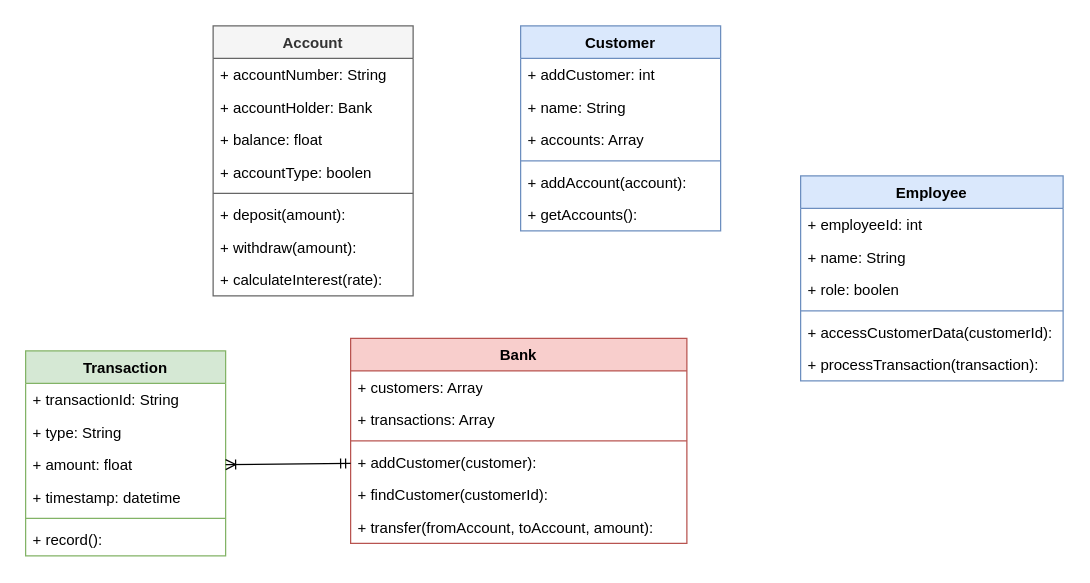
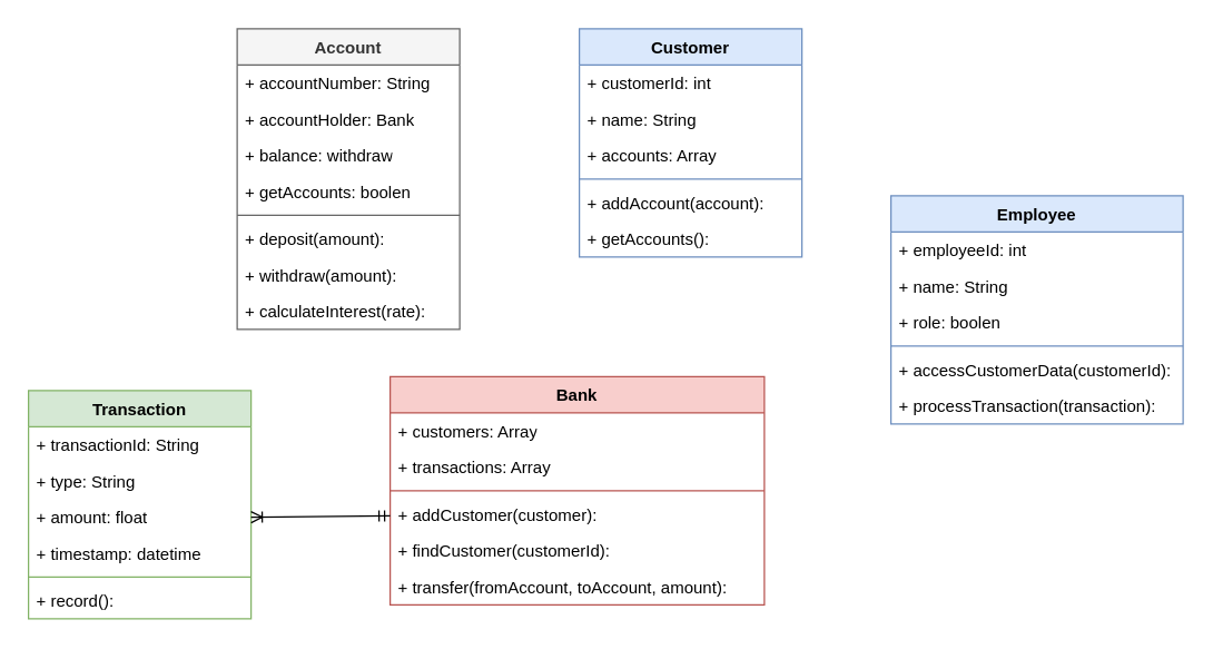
  <mxCell id="0" />
  <mxCell id="1" parent="0" />
  <mxCell id="2" value="Account" style="swimlane;fontStyle=1;align=center;verticalAlign=top;childLayout=stackLayout;horizontal=1;startSize=26;horizontalStack=0;resizeParent=1;resizeParentMax=0;resizeLast=0;collapsible=1;marginBottom=0;whiteSpace=wrap;html=1;fillColor=#f5f5f5;fontColor=#333333;strokeColor=#666666;" vertex="1" parent="1"><mxGeometry x="170" y="20" width="160" height="216" as="geometry" /></mxCell>
  <mxCell id="3" value="+ accountNumber: String" style="text;strokeColor=none;fillColor=none;align=left;verticalAlign=top;spacingLeft=4;spacingRight=4;overflow=hidden;rotatable=0;points=[[0,0.5],[1,0.5]];portConstraint=eastwest;whiteSpace=wrap;html=1;" vertex="1" parent="2"><mxGeometry y="26" width="160" height="26" as="geometry" /></mxCell>
  <mxCell id="4" value="+ accountHolder: Bank" style="text;strokeColor=none;fillColor=none;align=left;verticalAlign=top;spacingLeft=4;spacingRight=4;overflow=hidden;rotatable=0;points=[[0,0.5],[1,0.5]];portConstraint=eastwest;whiteSpace=wrap;html=1;" vertex="1" parent="2"><mxGeometry y="52" width="160" height="26" as="geometry" /></mxCell>
- <mxCell id="5" value="+ balance: float" style="text;strokeColor=none;fillColor=none;align=left;verticalAlign=top;spacingLeft=4;spacingRight=4;overflow=hidden;rotatable=0;points=[[0,0.5],[1,0.5]];portConstraint=eastwest;whiteSpace=wrap;html=1;" vertex="1" parent="2"><mxGeometry y="78" width="160" height="26" as="geometry" /></mxCell>
- <mxCell id="6" value="+ accountType: boolen" style="text;strokeColor=none;fillColor=none;align=left;verticalAlign=top;spacingLeft=4;spacingRight=4;overflow=hidden;rotatable=0;points=[[0,0.5],[1,0.5]];portConstraint=eastwest;whiteSpace=wrap;html=1;" vertex="1" parent="2"><mxGeometry y="104" width="160" height="26" as="geometry" /></mxCell>
+ <mxCell id="5" value="+ balance: withdraw" style="text;strokeColor=none;fillColor=none;align=left;verticalAlign=top;spacingLeft=4;spacingRight=4;overflow=hidden;rotatable=0;points=[[0,0.5],[1,0.5]];portConstraint=eastwest;whiteSpace=wrap;html=1;" vertex="1" parent="2"><mxGeometry y="78" width="160" height="26" as="geometry" /></mxCell>
+ <mxCell id="6" value="+ getAccounts: boolen" style="text;strokeColor=none;fillColor=none;align=left;verticalAlign=top;spacingLeft=4;spacingRight=4;overflow=hidden;rotatable=0;points=[[0,0.5],[1,0.5]];portConstraint=eastwest;whiteSpace=wrap;html=1;" vertex="1" parent="2"><mxGeometry y="104" width="160" height="26" as="geometry" /></mxCell>
  <mxCell id="7" value="" style="line;strokeWidth=1;fillColor=none;align=left;verticalAlign=middle;spacingTop=-1;spacingLeft=3;spacingRight=3;rotatable=0;labelPosition=right;points=[];portConstraint=eastwest;strokeColor=inherit;" vertex="1" parent="2"><mxGeometry y="130" width="160" height="8" as="geometry" /></mxCell>
  <mxCell id="8" value="+ deposit(amount):&amp;nbsp;" style="text;strokeColor=none;fillColor=none;align=left;verticalAlign=top;spacingLeft=4;spacingRight=4;overflow=hidden;rotatable=0;points=[[0,0.5],[1,0.5]];portConstraint=eastwest;whiteSpace=wrap;html=1;" vertex="1" parent="2"><mxGeometry y="138" width="160" height="26" as="geometry" /></mxCell>
  <mxCell id="9" value="+ withdraw(amount):&amp;nbsp;" style="text;strokeColor=none;fillColor=none;align=left;verticalAlign=top;spacingLeft=4;spacingRight=4;overflow=hidden;rotatable=0;points=[[0,0.5],[1,0.5]];portConstraint=eastwest;whiteSpace=wrap;html=1;" vertex="1" parent="2"><mxGeometry y="164" width="160" height="26" as="geometry" /></mxCell>
  <mxCell id="10" value="+ calculateInterest(rate):&amp;nbsp;" style="text;strokeColor=none;fillColor=none;align=left;verticalAlign=top;spacingLeft=4;spacingRight=4;overflow=hidden;rotatable=0;points=[[0,0.5],[1,0.5]];portConstraint=eastwest;whiteSpace=wrap;html=1;" vertex="1" parent="2"><mxGeometry y="190" width="160" height="26" as="geometry" /></mxCell>
  <mxCell id="11" value="Customer" style="swimlane;fontStyle=1;align=center;verticalAlign=top;childLayout=stackLayout;horizontal=1;startSize=26;horizontalStack=0;resizeParent=1;resizeParentMax=0;resizeLast=0;collapsible=1;marginBottom=0;whiteSpace=wrap;html=1;fillColor=#dae8fc;strokeColor=#6c8ebf;" vertex="1" parent="1"><mxGeometry x="416" y="20" width="160" height="164" as="geometry" /></mxCell>
- <mxCell id="12" value="+ addCustomer: int" style="text;strokeColor=none;fillColor=none;align=left;verticalAlign=top;spacingLeft=4;spacingRight=4;overflow=hidden;rotatable=0;points=[[0,0.5],[1,0.5]];portConstraint=eastwest;whiteSpace=wrap;html=1;" vertex="1" parent="11"><mxGeometry y="26" width="160" height="26" as="geometry" /></mxCell>
+ <mxCell id="12" value="+ customerId: int" style="text;strokeColor=none;fillColor=none;align=left;verticalAlign=top;spacingLeft=4;spacingRight=4;overflow=hidden;rotatable=0;points=[[0,0.5],[1,0.5]];portConstraint=eastwest;whiteSpace=wrap;html=1;" vertex="1" parent="11"><mxGeometry y="26" width="160" height="26" as="geometry" /></mxCell>
  <mxCell id="13" value="+ name: String" style="text;strokeColor=none;fillColor=none;align=left;verticalAlign=top;spacingLeft=4;spacingRight=4;overflow=hidden;rotatable=0;points=[[0,0.5],[1,0.5]];portConstraint=eastwest;whiteSpace=wrap;html=1;" vertex="1" parent="11"><mxGeometry y="52" width="160" height="26" as="geometry" /></mxCell>
  <mxCell id="14" value="+ accounts: Array" style="text;strokeColor=none;fillColor=none;align=left;verticalAlign=top;spacingLeft=4;spacingRight=4;overflow=hidden;rotatable=0;points=[[0,0.5],[1,0.5]];portConstraint=eastwest;whiteSpace=wrap;html=1;" vertex="1" parent="11"><mxGeometry y="78" width="160" height="26" as="geometry" /></mxCell>
  <mxCell id="15" value="" style="line;strokeWidth=1;fillColor=none;align=left;verticalAlign=middle;spacingTop=-1;spacingLeft=3;spacingRight=3;rotatable=0;labelPosition=right;points=[];portConstraint=eastwest;strokeColor=inherit;" vertex="1" parent="11"><mxGeometry y="104" width="160" height="8" as="geometry" /></mxCell>
  <mxCell id="16" value="+ addAccount(account):&amp;nbsp;" style="text;strokeColor=none;fillColor=none;align=left;verticalAlign=top;spacingLeft=4;spacingRight=4;overflow=hidden;rotatable=0;points=[[0,0.5],[1,0.5]];portConstraint=eastwest;whiteSpace=wrap;html=1;" vertex="1" parent="11"><mxGeometry y="112" width="160" height="26" as="geometry" /></mxCell>
  <mxCell id="17" value="+ getAccounts():&amp;nbsp;" style="text;strokeColor=none;fillColor=none;align=left;verticalAlign=top;spacingLeft=4;spacingRight=4;overflow=hidden;rotatable=0;points=[[0,0.5],[1,0.5]];portConstraint=eastwest;whiteSpace=wrap;html=1;" vertex="1" parent="11"><mxGeometry y="138" width="160" height="26" as="geometry" /></mxCell>
  <mxCell id="18" value="Transaction" style="swimlane;fontStyle=1;align=center;verticalAlign=top;childLayout=stackLayout;horizontal=1;startSize=26;horizontalStack=0;resizeParent=1;resizeParentMax=0;resizeLast=0;collapsible=1;marginBottom=0;whiteSpace=wrap;html=1;fillColor=#d5e8d4;strokeColor=#82b366;" vertex="1" parent="1"><mxGeometry x="20" y="280" width="160" height="164" as="geometry" /></mxCell>
  <mxCell id="19" value="+ transactionId: String" style="text;strokeColor=none;fillColor=none;align=left;verticalAlign=top;spacingLeft=4;spacingRight=4;overflow=hidden;rotatable=0;points=[[0,0.5],[1,0.5]];portConstraint=eastwest;whiteSpace=wrap;html=1;" vertex="1" parent="18"><mxGeometry y="26" width="160" height="26" as="geometry" /></mxCell>
  <mxCell id="20" value="+ type: String" style="text;strokeColor=none;fillColor=none;align=left;verticalAlign=top;spacingLeft=4;spacingRight=4;overflow=hidden;rotatable=0;points=[[0,0.5],[1,0.5]];portConstraint=eastwest;whiteSpace=wrap;html=1;" vertex="1" parent="18"><mxGeometry y="52" width="160" height="26" as="geometry" /></mxCell>
  <mxCell id="21" value="+ amount: float" style="text;strokeColor=none;fillColor=none;align=left;verticalAlign=top;spacingLeft=4;spacingRight=4;overflow=hidden;rotatable=0;points=[[0,0.5],[1,0.5]];portConstraint=eastwest;whiteSpace=wrap;html=1;" vertex="1" parent="18"><mxGeometry y="78" width="160" height="26" as="geometry" /></mxCell>
  <mxCell id="22" value="+ timestamp: datetime" style="text;strokeColor=none;fillColor=none;align=left;verticalAlign=top;spacingLeft=4;spacingRight=4;overflow=hidden;rotatable=0;points=[[0,0.5],[1,0.5]];portConstraint=eastwest;whiteSpace=wrap;html=1;" vertex="1" parent="18"><mxGeometry y="104" width="160" height="26" as="geometry" /></mxCell>
  <mxCell id="23" value="" style="line;strokeWidth=1;fillColor=none;align=left;verticalAlign=middle;spacingTop=-1;spacingLeft=3;spacingRight=3;rotatable=0;labelPosition=right;points=[];portConstraint=eastwest;strokeColor=inherit;" vertex="1" parent="18"><mxGeometry y="130" width="160" height="8" as="geometry" /></mxCell>
  <mxCell id="24" value="+ record():&amp;nbsp;" style="text;strokeColor=none;fillColor=none;align=left;verticalAlign=top;spacingLeft=4;spacingRight=4;overflow=hidden;rotatable=0;points=[[0,0.5],[1,0.5]];portConstraint=eastwest;whiteSpace=wrap;html=1;" vertex="1" parent="18"><mxGeometry y="138" width="160" height="26" as="geometry" /></mxCell>
  <mxCell id="25" value="Bank" style="swimlane;fontStyle=1;align=center;verticalAlign=top;childLayout=stackLayout;horizontal=1;startSize=26;horizontalStack=0;resizeParent=1;resizeParentMax=0;resizeLast=0;collapsible=1;marginBottom=0;whiteSpace=wrap;html=1;fillColor=#f8cecc;strokeColor=#b85450;" vertex="1" parent="1"><mxGeometry x="280" y="270" width="269" height="164" as="geometry" /></mxCell>
  <mxCell id="26" value="+ customers: Array" style="text;strokeColor=none;fillColor=none;align=left;verticalAlign=top;spacingLeft=4;spacingRight=4;overflow=hidden;rotatable=0;points=[[0,0.5],[1,0.5]];portConstraint=eastwest;whiteSpace=wrap;html=1;" vertex="1" parent="25"><mxGeometry y="26" width="269" height="26" as="geometry" /></mxCell>
  <mxCell id="27" value="+ transactions: Array" style="text;strokeColor=none;fillColor=none;align=left;verticalAlign=top;spacingLeft=4;spacingRight=4;overflow=hidden;rotatable=0;points=[[0,0.5],[1,0.5]];portConstraint=eastwest;whiteSpace=wrap;html=1;" vertex="1" parent="25"><mxGeometry y="52" width="269" height="26" as="geometry" /></mxCell>
  <mxCell id="28" value="" style="line;strokeWidth=1;fillColor=none;align=left;verticalAlign=middle;spacingTop=-1;spacingLeft=3;spacingRight=3;rotatable=0;labelPosition=right;points=[];portConstraint=eastwest;strokeColor=inherit;" vertex="1" parent="25"><mxGeometry y="78" width="269" height="8" as="geometry" /></mxCell>
  <mxCell id="29" value="+ addCustomer(customer):&amp;nbsp;" style="text;strokeColor=none;fillColor=none;align=left;verticalAlign=top;spacingLeft=4;spacingRight=4;overflow=hidden;rotatable=0;points=[[0,0.5],[1,0.5]];portConstraint=eastwest;whiteSpace=wrap;html=1;" vertex="1" parent="25"><mxGeometry y="86" width="269" height="26" as="geometry" /></mxCell>
  <mxCell id="30" value="+ findCustomer(customerId):&amp;nbsp;" style="text;strokeColor=none;fillColor=none;align=left;verticalAlign=top;spacingLeft=4;spacingRight=4;overflow=hidden;rotatable=0;points=[[0,0.5],[1,0.5]];portConstraint=eastwest;whiteSpace=wrap;html=1;" vertex="1" parent="25"><mxGeometry y="112" width="269" height="26" as="geometry" /></mxCell>
  <mxCell id="31" value="+ transfer(fromAccount, toAccount, amount):&amp;nbsp;" style="text;strokeColor=none;fillColor=none;align=left;verticalAlign=top;spacingLeft=4;spacingRight=4;overflow=hidden;rotatable=0;points=[[0,0.5],[1,0.5]];portConstraint=eastwest;whiteSpace=wrap;html=1;" vertex="1" parent="25"><mxGeometry y="138" width="269" height="26" as="geometry" /></mxCell>
  <mxCell id="32" value="Employee" style="swimlane;fontStyle=1;align=center;verticalAlign=top;childLayout=stackLayout;horizontal=1;startSize=26;horizontalStack=0;resizeParent=1;resizeParentMax=0;resizeLast=0;collapsible=1;marginBottom=0;whiteSpace=wrap;html=1;fillColor=#dae8fc;strokeColor=#6c8ebf;" vertex="1" parent="1"><mxGeometry x="640" y="140" width="210" height="164" as="geometry" /></mxCell>
  <mxCell id="33" value="+ employeeId: int" style="text;strokeColor=none;fillColor=none;align=left;verticalAlign=top;spacingLeft=4;spacingRight=4;overflow=hidden;rotatable=0;points=[[0,0.5],[1,0.5]];portConstraint=eastwest;whiteSpace=wrap;html=1;" vertex="1" parent="32"><mxGeometry y="26" width="210" height="26" as="geometry" /></mxCell>
  <mxCell id="34" value="+ name: String" style="text;strokeColor=none;fillColor=none;align=left;verticalAlign=top;spacingLeft=4;spacingRight=4;overflow=hidden;rotatable=0;points=[[0,0.5],[1,0.5]];portConstraint=eastwest;whiteSpace=wrap;html=1;" vertex="1" parent="32"><mxGeometry y="52" width="210" height="26" as="geometry" /></mxCell>
  <mxCell id="35" value="+ role: boolen" style="text;strokeColor=none;fillColor=none;align=left;verticalAlign=top;spacingLeft=4;spacingRight=4;overflow=hidden;rotatable=0;points=[[0,0.5],[1,0.5]];portConstraint=eastwest;whiteSpace=wrap;html=1;" vertex="1" parent="32"><mxGeometry y="78" width="210" height="26" as="geometry" /></mxCell>
  <mxCell id="36" value="" style="line;strokeWidth=1;fillColor=none;align=left;verticalAlign=middle;spacingTop=-1;spacingLeft=3;spacingRight=3;rotatable=0;labelPosition=right;points=[];portConstraint=eastwest;strokeColor=inherit;" vertex="1" parent="32"><mxGeometry y="104" width="210" height="8" as="geometry" /></mxCell>
  <mxCell id="37" value="+ accessCustomerData(customerId):&amp;nbsp;" style="text;strokeColor=none;fillColor=none;align=left;verticalAlign=top;spacingLeft=4;spacingRight=4;overflow=hidden;rotatable=0;points=[[0,0.5],[1,0.5]];portConstraint=eastwest;whiteSpace=wrap;html=1;" vertex="1" parent="32"><mxGeometry y="112" width="210" height="26" as="geometry" /></mxCell>
  <mxCell id="38" value="+ processTransaction(transaction):&amp;nbsp;" style="text;strokeColor=none;fillColor=none;align=left;verticalAlign=top;spacingLeft=4;spacingRight=4;overflow=hidden;rotatable=0;points=[[0,0.5],[1,0.5]];portConstraint=eastwest;whiteSpace=wrap;html=1;" vertex="1" parent="32"><mxGeometry y="138" width="210" height="26" as="geometry" /></mxCell>
  <mxCell id="39" value="" style="fontSize=12;html=1;endArrow=ERoneToMany;startArrow=ERmandOne;rounded=0;entryX=1;entryY=0.5;entryDx=0;entryDy=0;" edge="1" parent="1" target="21"><mxGeometry width="100" height="100" relative="1" as="geometry"><mxPoint x="280" y="370" as="sourcePoint" /><mxPoint x="410" y="550" as="targetPoint" /></mxGeometry></mxCell>
